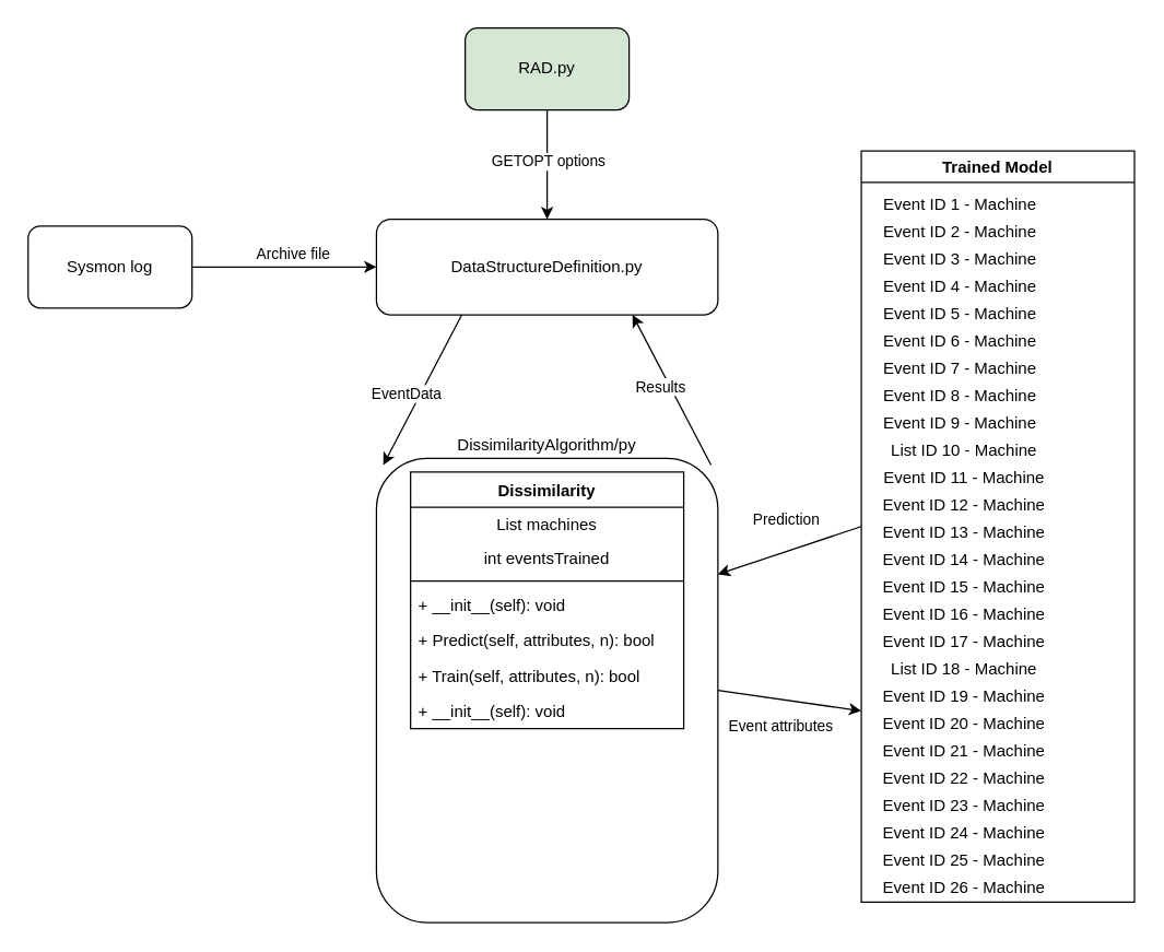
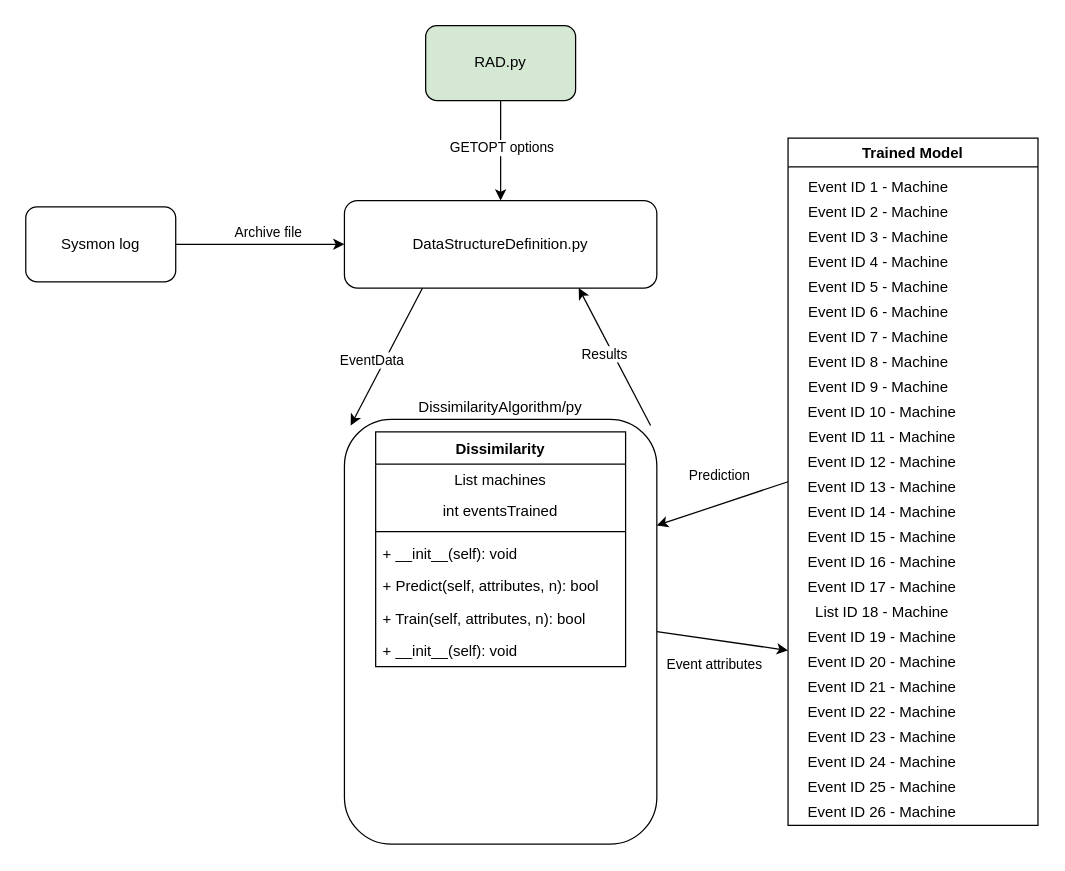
  <mxCell id="0" />
  <mxCell id="1" parent="0" />
  <mxCell id="2" value="Sysmon log" style="rounded=1;whiteSpace=wrap;html=1;" parent="1" vertex="1"><mxGeometry x="20" y="165" width="120" height="60" as="geometry" /></mxCell>
  <mxCell id="3" value="" style="endArrow=classic;html=1;rounded=0;exitX=1;exitY=0.5;exitDx=0;exitDy=0;entryX=0;entryY=0.5;entryDx=0;entryDy=0;" parent="1" source="2" target="5" edge="1"><mxGeometry width="50" height="50" relative="1" as="geometry"><mxPoint x="370" y="320" as="sourcePoint" /><mxPoint x="400" y="140" as="targetPoint" /></mxGeometry></mxCell>
  <mxCell id="4" value="Archive file" style="edgeLabel;html=1;align=center;verticalAlign=middle;resizable=0;points=[];" parent="3" vertex="1" connectable="0"><mxGeometry x="0.115" y="-3" relative="1" as="geometry"><mxPoint x="-2" y="-13" as="offset" /></mxGeometry></mxCell>
  <mxCell id="5" value="DataStructureDefinition.py" style="rounded=1;whiteSpace=wrap;html=1;" parent="1" vertex="1"><mxGeometry x="275" y="160" width="250" height="70" as="geometry" /></mxCell>
  <mxCell id="6" value="RAD.py" style="rounded=1;whiteSpace=wrap;html=1;fillColor=#d5e8d4;" parent="1" vertex="1"><mxGeometry x="340" y="20" width="120" height="60" as="geometry" /></mxCell>
  <mxCell id="7" value="" style="endArrow=classic;html=1;rounded=0;exitX=0.5;exitY=1;exitDx=0;exitDy=0;entryX=0.5;entryY=0;entryDx=0;entryDy=0;" parent="1" source="6" target="5" edge="1"><mxGeometry width="50" height="50" relative="1" as="geometry"><mxPoint x="370" y="420" as="sourcePoint" /><mxPoint x="420" y="370" as="targetPoint" /></mxGeometry></mxCell>
  <mxCell id="8" value="GETOPT options" style="edgeLabel;html=1;align=center;verticalAlign=middle;resizable=0;points=[];" parent="7" vertex="1" connectable="0"><mxGeometry x="0.371" y="1" relative="1" as="geometry"><mxPoint x="-1" y="-18" as="offset" /></mxGeometry></mxCell>
  <mxCell id="9" value="" style="endArrow=classic;html=1;rounded=0;exitX=0.25;exitY=1;exitDx=0;exitDy=0;" parent="1" source="5" edge="1"><mxGeometry width="50" height="50" relative="1" as="geometry"><mxPoint x="370" y="420" as="sourcePoint" /><mxPoint x="280" y="340" as="targetPoint" /></mxGeometry></mxCell>
  <mxCell id="10" value="EventData" style="edgeLabel;html=1;align=center;verticalAlign=middle;resizable=0;points=[];" parent="9" vertex="1" connectable="0"><mxGeometry x="0.418" y="1" relative="1" as="geometry"><mxPoint x="-1" y="-21" as="offset" /></mxGeometry></mxCell>
  <mxCell id="11" value="" style="endArrow=classic;html=1;rounded=0;entryX=0.75;entryY=1;entryDx=0;entryDy=0;" parent="1" target="5" edge="1"><mxGeometry width="50" height="50" relative="1" as="geometry"><mxPoint x="520" y="340" as="sourcePoint" /><mxPoint x="420" y="360" as="targetPoint" /></mxGeometry></mxCell>
  <mxCell id="12" value="Results" style="edgeLabel;html=1;align=center;verticalAlign=middle;resizable=0;points=[];" parent="11" vertex="1" connectable="0"><mxGeometry x="0.24" y="-2" relative="1" as="geometry"><mxPoint x="-4" y="12" as="offset" /></mxGeometry></mxCell>
  <mxCell id="13" value="Trained Model" style="swimlane;" parent="1" vertex="1"><mxGeometry x="630" y="110" width="200" height="550" as="geometry" /></mxCell>
  <mxCell id="14" value="Event ID 1 - Machine" style="text;html=1;align=center;verticalAlign=middle;resizable=0;points=[];autosize=1;strokeColor=none;fillColor=none;" parent="13" vertex="1"><mxGeometry x="7" y="30" width="130" height="20" as="geometry" /></mxCell>
  <mxCell id="15" value="Event ID 2 - Machine" style="text;html=1;align=center;verticalAlign=middle;resizable=0;points=[];autosize=1;strokeColor=none;fillColor=none;" parent="13" vertex="1"><mxGeometry x="7" y="50" width="130" height="20" as="geometry" /></mxCell>
  <mxCell id="16" value="Event ID 3&amp;nbsp;- Machine" style="text;html=1;align=center;verticalAlign=middle;resizable=0;points=[];autosize=1;strokeColor=none;fillColor=none;" parent="13" vertex="1"><mxGeometry x="7" y="70" width="130" height="20" as="geometry" /></mxCell>
  <mxCell id="17" value="Event ID 4 - Machine" style="text;html=1;align=center;verticalAlign=middle;resizable=0;points=[];autosize=1;strokeColor=none;fillColor=none;" parent="13" vertex="1"><mxGeometry x="7" y="90" width="130" height="20" as="geometry" /></mxCell>
  <mxCell id="18" value="Event ID 5 - Machine" style="text;html=1;align=center;verticalAlign=middle;resizable=0;points=[];autosize=1;strokeColor=none;fillColor=none;" parent="13" vertex="1"><mxGeometry x="7" y="110" width="130" height="20" as="geometry" /></mxCell>
  <mxCell id="19" value="Event ID 6 - Machine" style="text;html=1;align=center;verticalAlign=middle;resizable=0;points=[];autosize=1;strokeColor=none;fillColor=none;" parent="13" vertex="1"><mxGeometry x="7" y="130" width="130" height="20" as="geometry" /></mxCell>
  <mxCell id="20" value="Event ID 7 - Machine" style="text;html=1;align=center;verticalAlign=middle;resizable=0;points=[];autosize=1;strokeColor=none;fillColor=none;" parent="13" vertex="1"><mxGeometry x="7" y="150" width="130" height="20" as="geometry" /></mxCell>
  <mxCell id="21" value="Event ID 8 - Machine" style="text;html=1;align=center;verticalAlign=middle;resizable=0;points=[];autosize=1;strokeColor=none;fillColor=none;" parent="13" vertex="1"><mxGeometry x="7" y="170" width="130" height="20" as="geometry" /></mxCell>
  <mxCell id="22" value="Event ID 9 - Machine" style="text;html=1;align=center;verticalAlign=middle;resizable=0;points=[];autosize=1;strokeColor=none;fillColor=none;" parent="13" vertex="1"><mxGeometry x="7" y="190" width="130" height="20" as="geometry" /></mxCell>
- <mxCell id="23" value="List ID 10 - Machine" style="text;html=1;align=center;verticalAlign=middle;resizable=0;points=[];autosize=1;strokeColor=none;fillColor=none;" parent="13" vertex="1"><mxGeometry x="10" y="210" width="130" height="20" as="geometry" /></mxCell>
+ <mxCell id="23" value="Event ID 10 - Machine" style="text;html=1;align=center;verticalAlign=middle;resizable=0;points=[];autosize=1;strokeColor=none;fillColor=none;" parent="13" vertex="1"><mxGeometry x="10" y="210" width="130" height="20" as="geometry" /></mxCell>
  <mxCell id="24" value="Event ID 11 - Machine" style="text;html=1;align=center;verticalAlign=middle;resizable=0;points=[];autosize=1;strokeColor=none;fillColor=none;" parent="13" vertex="1"><mxGeometry x="10" y="230" width="130" height="20" as="geometry" /></mxCell>
  <mxCell id="25" value="Event ID 12 - Machine" style="text;html=1;align=center;verticalAlign=middle;resizable=0;points=[];autosize=1;strokeColor=none;fillColor=none;" parent="13" vertex="1"><mxGeometry x="10" y="250" width="130" height="20" as="geometry" /></mxCell>
  <mxCell id="26" value="Event ID 13 - Machine" style="text;html=1;align=center;verticalAlign=middle;resizable=0;points=[];autosize=1;strokeColor=none;fillColor=none;" parent="13" vertex="1"><mxGeometry x="10" y="270" width="130" height="20" as="geometry" /></mxCell>
  <mxCell id="27" value="Event ID 14 - Machine" style="text;html=1;align=center;verticalAlign=middle;resizable=0;points=[];autosize=1;strokeColor=none;fillColor=none;" parent="13" vertex="1"><mxGeometry x="10" y="290" width="130" height="20" as="geometry" /></mxCell>
  <mxCell id="28" value="Event ID 15 - Machine" style="text;html=1;align=center;verticalAlign=middle;resizable=0;points=[];autosize=1;strokeColor=none;fillColor=none;" parent="13" vertex="1"><mxGeometry x="10" y="310" width="130" height="20" as="geometry" /></mxCell>
  <mxCell id="29" value="Event ID 16 - Machine" style="text;html=1;align=center;verticalAlign=middle;resizable=0;points=[];autosize=1;strokeColor=none;fillColor=none;" parent="13" vertex="1"><mxGeometry x="10" y="330" width="130" height="20" as="geometry" /></mxCell>
  <mxCell id="30" value="Event ID 17 - Machine" style="text;html=1;align=center;verticalAlign=middle;resizable=0;points=[];autosize=1;strokeColor=none;fillColor=none;" parent="13" vertex="1"><mxGeometry x="10" y="350" width="130" height="20" as="geometry" /></mxCell>
  <mxCell id="31" value="List ID 18 - Machine" style="text;html=1;align=center;verticalAlign=middle;resizable=0;points=[];autosize=1;strokeColor=none;fillColor=none;" parent="13" vertex="1"><mxGeometry x="10" y="370" width="130" height="20" as="geometry" /></mxCell>
  <mxCell id="32" value="Event ID 19 - Machine" style="text;html=1;align=center;verticalAlign=middle;resizable=0;points=[];autosize=1;strokeColor=none;fillColor=none;" parent="13" vertex="1"><mxGeometry x="10" y="390" width="130" height="20" as="geometry" /></mxCell>
  <mxCell id="33" value="Event ID 20 - Machine" style="text;html=1;align=center;verticalAlign=middle;resizable=0;points=[];autosize=1;strokeColor=none;fillColor=none;" parent="13" vertex="1"><mxGeometry x="10" y="410" width="130" height="20" as="geometry" /></mxCell>
  <mxCell id="34" value="Event ID 21 - Machine" style="text;html=1;align=center;verticalAlign=middle;resizable=0;points=[];autosize=1;strokeColor=none;fillColor=none;" parent="13" vertex="1"><mxGeometry x="10" y="430" width="130" height="20" as="geometry" /></mxCell>
  <mxCell id="35" value="Event ID 22 - Machine" style="text;html=1;align=center;verticalAlign=middle;resizable=0;points=[];autosize=1;strokeColor=none;fillColor=none;" parent="13" vertex="1"><mxGeometry x="10" y="450" width="130" height="20" as="geometry" /></mxCell>
  <mxCell id="36" value="Event ID 23 - Machine" style="text;html=1;align=center;verticalAlign=middle;resizable=0;points=[];autosize=1;strokeColor=none;fillColor=none;" parent="13" vertex="1"><mxGeometry x="10" y="470" width="130" height="20" as="geometry" /></mxCell>
  <mxCell id="37" value="Event ID 24 - Machine" style="text;html=1;align=center;verticalAlign=middle;resizable=0;points=[];autosize=1;strokeColor=none;fillColor=none;" parent="13" vertex="1"><mxGeometry x="10" y="490" width="130" height="20" as="geometry" /></mxCell>
  <mxCell id="38" value="Event ID 25 - Machine" style="text;html=1;align=center;verticalAlign=middle;resizable=0;points=[];autosize=1;strokeColor=none;fillColor=none;" parent="13" vertex="1"><mxGeometry x="10" y="510" width="130" height="20" as="geometry" /></mxCell>
  <mxCell id="39" value="Event ID 26 - Machine" style="text;html=1;align=center;verticalAlign=middle;resizable=0;points=[];autosize=1;strokeColor=none;fillColor=none;" parent="13" vertex="1"><mxGeometry x="10" y="530" width="130" height="20" as="geometry" /></mxCell>
  <mxCell id="40" value="" style="endArrow=classic;html=1;rounded=0;exitX=1;exitY=0.5;exitDx=0;exitDy=0;" parent="1" source="46" edge="1"><mxGeometry width="50" height="50" relative="1" as="geometry"><mxPoint x="370" y="410" as="sourcePoint" /><mxPoint x="630" y="520" as="targetPoint" /></mxGeometry></mxCell>
  <mxCell id="41" value="Event attributes" style="edgeLabel;html=1;align=center;verticalAlign=middle;resizable=0;points=[];" parent="40" vertex="1" connectable="0"><mxGeometry x="0.355" y="-1" relative="1" as="geometry"><mxPoint x="-26" y="14" as="offset" /></mxGeometry></mxCell>
  <mxCell id="42" value="" style="endArrow=classic;html=1;rounded=0;entryX=1;entryY=0.25;entryDx=0;entryDy=0;exitX=0;exitY=0.5;exitDx=0;exitDy=0;" parent="1" target="46" edge="1" source="13"><mxGeometry width="50" height="50" relative="1" as="geometry"><mxPoint x="620" y="325" as="sourcePoint" /><mxPoint x="420" y="360" as="targetPoint" /></mxGeometry></mxCell>
  <mxCell id="43" value="Prediction" style="edgeLabel;html=1;align=center;verticalAlign=middle;resizable=0;points=[];" parent="42" vertex="1" connectable="0"><mxGeometry x="-0.456" y="-3" relative="1" as="geometry"><mxPoint x="-26" y="-12" as="offset" /></mxGeometry></mxCell>
  <mxCell id="44" style="edgeStyle=orthogonalEdgeStyle;rounded=0;orthogonalLoop=1;jettySize=auto;html=1;exitX=0.5;exitY=1;exitDx=0;exitDy=0;" edge="1" parent="1" source="5" target="5"><mxGeometry relative="1" as="geometry" /></mxCell>
  <mxCell id="45" value="" style="group" vertex="1" connectable="0" parent="1"><mxGeometry x="275" y="335" width="250" height="340" as="geometry" /></mxCell>
  <mxCell id="46" value="DissimilarityAlgorithm/py" style="rounded=1;whiteSpace=wrap;html=1;labelPosition=center;verticalLabelPosition=top;align=center;verticalAlign=bottom;" parent="45" vertex="1"><mxGeometry width="250" height="340" as="geometry" /></mxCell>
  <mxCell id="47" value="Dissimilarity" style="swimlane;fontStyle=1;align=center;verticalAlign=top;childLayout=stackLayout;horizontal=1;startSize=26;horizontalStack=0;resizeParent=1;resizeParentMax=0;resizeLast=0;collapsible=1;marginBottom=0;" vertex="1" parent="45"><mxGeometry x="25" y="10" width="200" height="188" as="geometry" /></mxCell>
  <mxCell id="48" value="List machines" style="text;html=1;strokeColor=none;fillColor=none;align=center;verticalAlign=middle;spacingLeft=4;spacingRight=4;overflow=hidden;rotatable=0;points=[[0,0.5],[1,0.5]];portConstraint=eastwest;" vertex="1" parent="47"><mxGeometry y="26" width="200" height="25" as="geometry" /></mxCell>
  <mxCell id="49" value="int eventsTrained" style="text;html=1;strokeColor=none;fillColor=none;align=center;verticalAlign=middle;spacingLeft=4;spacingRight=4;overflow=hidden;rotatable=0;points=[[0,0.5],[1,0.5]];portConstraint=eastwest;" vertex="1" parent="47"><mxGeometry y="51" width="200" height="25" as="geometry" /></mxCell>
  <mxCell id="50" value="" style="line;strokeWidth=1;fillColor=none;align=left;verticalAlign=middle;spacingTop=-1;spacingLeft=3;spacingRight=3;rotatable=0;labelPosition=right;points=[];portConstraint=eastwest;" vertex="1" parent="47"><mxGeometry y="76" width="200" height="8" as="geometry" /></mxCell>
  <mxCell id="51" value="+ __init__(self): void" style="text;strokeColor=none;fillColor=none;align=left;verticalAlign=top;spacingLeft=4;spacingRight=4;overflow=hidden;rotatable=0;points=[[0,0.5],[1,0.5]];portConstraint=eastwest;" vertex="1" parent="47"><mxGeometry y="84" width="200" height="26" as="geometry" /></mxCell>
  <mxCell id="52" value="+ Predict(self, attributes, n): bool" style="text;strokeColor=none;fillColor=none;align=left;verticalAlign=top;spacingLeft=4;spacingRight=4;overflow=hidden;rotatable=0;points=[[0,0.5],[1,0.5]];portConstraint=eastwest;" vertex="1" parent="47"><mxGeometry y="110" width="200" height="26" as="geometry" /></mxCell>
  <mxCell id="53" value="+ Train(self, attributes, n): bool" style="text;strokeColor=none;fillColor=none;align=left;verticalAlign=top;spacingLeft=4;spacingRight=4;overflow=hidden;rotatable=0;points=[[0,0.5],[1,0.5]];portConstraint=eastwest;" vertex="1" parent="47"><mxGeometry y="136" width="200" height="26" as="geometry" /></mxCell>
  <mxCell id="54" value="+ __init__(self): void" style="text;strokeColor=none;fillColor=none;align=left;verticalAlign=top;spacingLeft=4;spacingRight=4;overflow=hidden;rotatable=0;points=[[0,0.5],[1,0.5]];portConstraint=eastwest;" vertex="1" parent="47"><mxGeometry y="162" width="200" height="26" as="geometry" /></mxCell>
